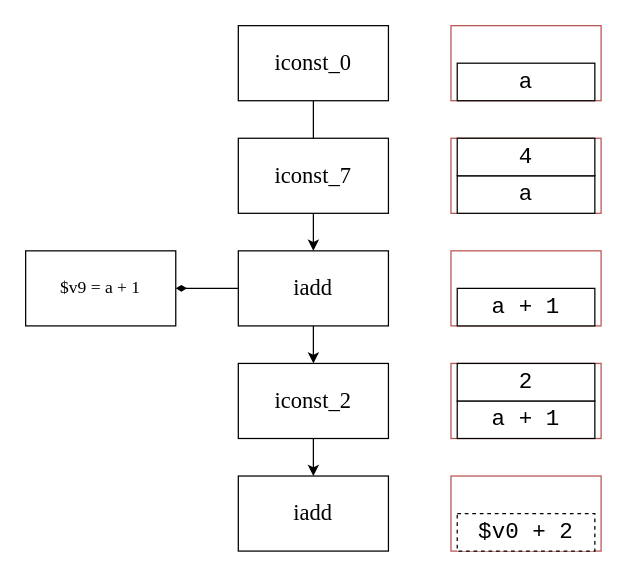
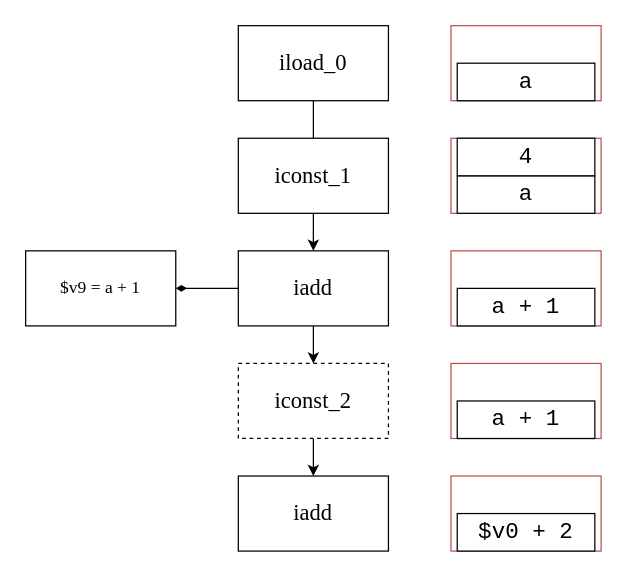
  <mxCell id="0" />
  <mxCell id="1" parent="0" />
  <mxCell id="2" style="edgeStyle=none;html=1;fontFamily=Lucida Console;fontSize=18;endArrow=none;" edge="1" parent="1" source="3" target="5"><mxGeometry relative="1" as="geometry" /></mxCell>
- <mxCell id="3" value="&lt;font style=&quot;font-size: 18px&quot; face=&quot;Lucida Console&quot;&gt;iconst_0&lt;/font&gt;" style="rounded=0;whiteSpace=wrap;html=1;" vertex="1" parent="1"><mxGeometry x="190" y="20" width="120" height="60" as="geometry" /></mxCell>
+ <mxCell id="3" value="&lt;font style=&quot;font-size: 18px&quot; face=&quot;Lucida Console&quot;&gt;iload_0&lt;/font&gt;" style="rounded=0;whiteSpace=wrap;html=1;" vertex="1" parent="1"><mxGeometry x="190" y="20" width="120" height="60" as="geometry" /></mxCell>
  <mxCell id="4" style="edgeStyle=none;html=1;fontFamily=Lucida Console;fontSize=18;" edge="1" parent="1" source="5" target="13"><mxGeometry relative="1" as="geometry" /></mxCell>
- <mxCell id="5" value="&lt;font style=&quot;font-size: 18px&quot; face=&quot;Lucida Console&quot;&gt;iconst_7&lt;/font&gt;" style="rounded=0;whiteSpace=wrap;html=1;" vertex="1" parent="1"><mxGeometry x="190" y="110" width="120" height="60" as="geometry" /></mxCell>
+ <mxCell id="5" value="&lt;font style=&quot;font-size: 18px&quot; face=&quot;Lucida Console&quot;&gt;iconst_1&lt;/font&gt;" style="rounded=0;whiteSpace=wrap;html=1;" vertex="1" parent="1"><mxGeometry x="190" y="110" width="120" height="60" as="geometry" /></mxCell>
  <mxCell id="6" value="" style="rounded=0;whiteSpace=wrap;html=1;fontFamily=Courier New;fontSize=14;fillColor=none;strokeColor=#b85450;" vertex="1" parent="1"><mxGeometry x="360" y="20" width="120" height="60" as="geometry" /></mxCell>
  <mxCell id="7" value="&lt;font style=&quot;font-size: 18px&quot;&gt;a&lt;/font&gt;" style="rounded=0;whiteSpace=wrap;html=1;fontFamily=Courier New;fontSize=14;" vertex="1" parent="1"><mxGeometry x="365" y="50" width="110" height="30" as="geometry" /></mxCell>
  <mxCell id="8" value="" style="rounded=0;whiteSpace=wrap;html=1;fontFamily=Courier New;fontSize=14;fillColor=none;strokeColor=#b85450;" vertex="1" parent="1"><mxGeometry x="360" y="110" width="120" height="60" as="geometry" /></mxCell>
  <mxCell id="9" value="&lt;font style=&quot;font-size: 18px&quot;&gt;a&lt;/font&gt;" style="rounded=0;whiteSpace=wrap;html=1;fontFamily=Courier New;fontSize=14;" vertex="1" parent="1"><mxGeometry x="365" y="140" width="110" height="30" as="geometry" /></mxCell>
  <mxCell id="10" value="&lt;font style=&quot;font-size: 18px&quot;&gt;4&lt;/font&gt;" style="rounded=0;whiteSpace=wrap;html=1;fontFamily=Courier New;fontSize=14;" vertex="1" parent="1"><mxGeometry x="365" y="110" width="110" height="30" as="geometry" /></mxCell>
  <mxCell id="11" style="edgeStyle=none;html=1;fontFamily=Lucida Console;fontSize=18;" edge="1" parent="1" source="13" target="15"><mxGeometry relative="1" as="geometry" /></mxCell>
  <mxCell id="12" style="edgeStyle=none;html=1;fontFamily=Lucida Console;fontSize=14;endArrow=diamondThin;endFill=1;" edge="1" parent="1" source="13" target="24"><mxGeometry relative="1" as="geometry" /></mxCell>
  <mxCell id="13" value="&lt;font style=&quot;font-size: 18px&quot; face=&quot;Lucida Console&quot;&gt;iadd&lt;/font&gt;" style="rounded=0;whiteSpace=wrap;html=1;" vertex="1" parent="1"><mxGeometry x="190" y="200" width="120" height="60" as="geometry" /></mxCell>
  <mxCell id="14" style="edgeStyle=none;html=1;fontFamily=Lucida Console;fontSize=18;" edge="1" parent="1" source="15" target="21"><mxGeometry relative="1" as="geometry" /></mxCell>
- <mxCell id="15" value="&lt;font style=&quot;font-size: 18px&quot; face=&quot;Lucida Console&quot;&gt;iconst_2&lt;/font&gt;" style="rounded=0;whiteSpace=wrap;html=1;" vertex="1" parent="1"><mxGeometry x="190" y="290" width="120" height="60" as="geometry" /></mxCell>
+ <mxCell id="15" value="&lt;font style=&quot;font-size: 18px&quot; face=&quot;Lucida Console&quot;&gt;iconst_2&lt;/font&gt;" style="rounded=0;whiteSpace=wrap;html=1;dashed=1;" vertex="1" parent="1"><mxGeometry x="190" y="290" width="120" height="60" as="geometry" /></mxCell>
  <mxCell id="16" value="" style="rounded=0;whiteSpace=wrap;html=1;fontFamily=Courier New;fontSize=14;fillColor=none;strokeColor=#b85450;" vertex="1" parent="1"><mxGeometry x="360" y="200" width="120" height="60" as="geometry" /></mxCell>
  <mxCell id="17" value="&lt;font style=&quot;font-size: 18px&quot;&gt;a + 1&lt;/font&gt;" style="rounded=0;whiteSpace=wrap;html=1;fontFamily=Courier New;fontSize=14;" vertex="1" parent="1"><mxGeometry x="365" y="230" width="110" height="30" as="geometry" /></mxCell>
  <mxCell id="18" value="" style="rounded=0;whiteSpace=wrap;html=1;fontFamily=Courier New;fontSize=14;fillColor=none;strokeColor=#b85450;" vertex="1" parent="1"><mxGeometry x="360" y="290" width="120" height="60" as="geometry" /></mxCell>
  <mxCell id="19" value="&lt;font style=&quot;font-size: 18px&quot;&gt;a + 1&lt;/font&gt;" style="rounded=0;whiteSpace=wrap;html=1;fontFamily=Courier New;fontSize=14;" vertex="1" parent="1"><mxGeometry x="365" y="320" width="110" height="30" as="geometry" /></mxCell>
- <mxCell id="20" value="&lt;span style=&quot;font-size: 18px&quot;&gt;2&lt;/span&gt;" style="rounded=0;whiteSpace=wrap;html=1;fontFamily=Courier New;fontSize=14;" vertex="1" parent="1"><mxGeometry x="365" y="290" width="110" height="30" as="geometry" /></mxCell>
  <mxCell id="21" value="&lt;font style=&quot;font-size: 18px&quot; face=&quot;Lucida Console&quot;&gt;iadd&lt;/font&gt;" style="rounded=0;whiteSpace=wrap;html=1;" vertex="1" parent="1"><mxGeometry x="190" y="380" width="120" height="60" as="geometry" /></mxCell>
  <mxCell id="22" value="" style="rounded=0;whiteSpace=wrap;html=1;fontFamily=Courier New;fontSize=14;fillColor=none;strokeColor=#b85450;" vertex="1" parent="1"><mxGeometry x="360" y="380" width="120" height="60" as="geometry" /></mxCell>
- <mxCell id="23" value="&lt;font style=&quot;font-size: 18px&quot;&gt;$v0 + 2&lt;/font&gt;" style="rounded=0;whiteSpace=wrap;html=1;fontFamily=Courier New;fontSize=14;dashed=1;" vertex="1" parent="1"><mxGeometry x="365" y="410" width="110" height="30" as="geometry" /></mxCell>
+ <mxCell id="23" value="&lt;font style=&quot;font-size: 18px&quot;&gt;$v0 + 2&lt;/font&gt;" style="rounded=0;whiteSpace=wrap;html=1;fontFamily=Courier New;fontSize=14;" vertex="1" parent="1"><mxGeometry x="365" y="410" width="110" height="30" as="geometry" /></mxCell>
  <mxCell id="24" value="&lt;font style=&quot;font-size: 14px&quot; face=&quot;Lucida Console&quot;&gt;$v9 = a + 1&lt;/font&gt;" style="rounded=0;whiteSpace=wrap;html=1;" vertex="1" parent="1"><mxGeometry x="20" y="200" width="120" height="60" as="geometry" /></mxCell>
